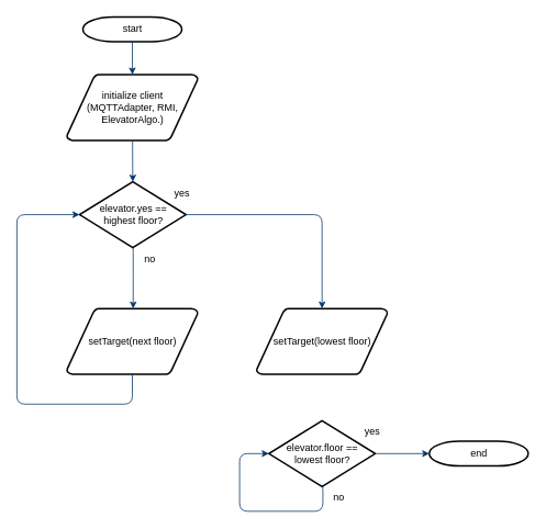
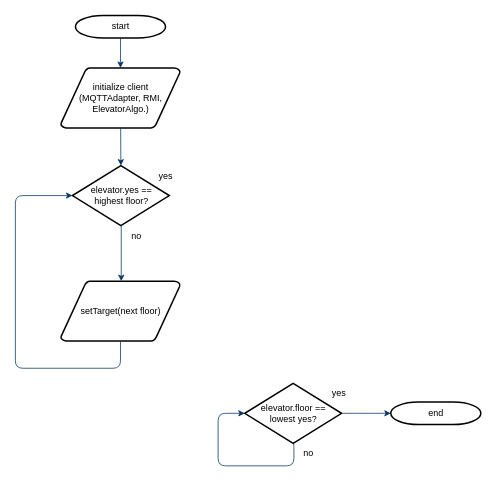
  <mxCell id="0" />
  <mxCell id="1" parent="0" />
  <mxCell id="2" value="start" style="shape=mxgraph.flowchart.terminator;strokeWidth=2;gradientColor=none;gradientDirection=north;fontStyle=0;html=1;" parent="1" vertex="1"><mxGeometry x="100" y="20" width="120" height="30" as="geometry" /></mxCell>
  <mxCell id="3" value="initialize client&lt;br&gt;(MQTTAdapter, RMI,&lt;br&gt;ElevatorAlgo.)" style="shape=mxgraph.flowchart.data;strokeWidth=2;gradientColor=none;gradientDirection=north;fontStyle=0;html=1;" parent="1" vertex="1"><mxGeometry x="80.5" y="90" width="159" height="80" as="geometry" /></mxCell>
  <mxCell id="4" value="setTarget(next floor)" style="shape=mxgraph.flowchart.data;strokeWidth=2;gradientColor=none;gradientDirection=north;fontStyle=0;html=1;" parent="1" vertex="1"><mxGeometry x="80.5" y="374" width="159" height="80" as="geometry" /></mxCell>
  <mxCell id="5" value="elevator.yes ==&lt;br&gt;highest floor?" style="shape=mxgraph.flowchart.decision;strokeWidth=2;gradientColor=none;gradientDirection=north;fontStyle=0;html=1;" parent="1" vertex="1"><mxGeometry x="96" y="220" width="129" height="80" as="geometry" /></mxCell>
  <mxCell id="6" style="fontStyle=1;strokeColor=#003366;strokeWidth=1;html=1;" parent="1" source="2" target="3" edge="1"><mxGeometry relative="1" as="geometry" /></mxCell>
  <mxCell id="7" style="fontStyle=1;strokeColor=#003366;strokeWidth=1;html=1;entryX=0.5;entryY=0;entryDx=0;entryDy=0;entryPerimeter=0;" parent="1" source="3" target="5" edge="1"><mxGeometry relative="1" as="geometry"><mxPoint x="160" y="210" as="targetPoint" /></mxGeometry></mxCell>
- <mxCell id="8" value="" style="edgeStyle=elbowEdgeStyle;elbow=horizontal;exitX=1;exitY=0.5;exitPerimeter=0;fontStyle=1;strokeColor=#003366;strokeWidth=1;html=1;entryX=0.5;entryY=0;entryDx=0;entryDy=0;entryPerimeter=0;" parent="1" source="5" target="14" edge="1"><mxGeometry x="381" y="28.5" width="100" height="100" as="geometry"><mxPoint x="590" y="407" as="sourcePoint" /><mxPoint x="400" y="370" as="targetPoint" /><Array as="points"><mxPoint x="390" y="310" /></Array></mxGeometry></mxCell>
  <mxCell id="9" value="yes" style="text;fontStyle=0;html=1;strokeColor=none;gradientColor=none;fillColor=none;strokeWidth=2;" parent="1" vertex="1"><mxGeometry x="209" y="220" width="40" height="26" as="geometry" /></mxCell>
  <mxCell id="10" value="" style="edgeStyle=elbowEdgeStyle;elbow=horizontal;fontColor=#001933;fontStyle=1;strokeColor=#003366;strokeWidth=1;html=1;" parent="1" source="5" target="4" edge="1"><mxGeometry width="100" height="100" as="geometry"><mxPoint y="60" as="sourcePoint" x="-160" /><mxPoint x="-60" as="targetPoint" y="-40" /></mxGeometry></mxCell>
  <mxCell id="11" value="no" style="text;fontStyle=0;html=1;strokeColor=none;gradientColor=none;fillColor=none;strokeWidth=2;align=center;" parent="1" vertex="1"><mxGeometry x="161" y="300" width="40" height="26" as="geometry" /></mxCell>
  <mxCell id="12" value="" style="edgeStyle=orthogonalEdgeStyle;elbow=horizontal;fontStyle=1;strokeColor=#003366;strokeWidth=1;html=1;entryX=0;entryY=0.5;entryDx=0;entryDy=0;entryPerimeter=0;exitX=0.5;exitY=1;exitDx=0;exitDy=0;exitPerimeter=0;" parent="1" source="4" target="5" edge="1"><mxGeometry width="100" height="100" as="geometry"><mxPoint x="150" y="490" as="sourcePoint" /><mxPoint x="97" y="290" as="targetPoint" /><Array as="points"><mxPoint x="160" y="490" /><mxPoint x="20" y="490" /><mxPoint x="20" y="260" /></Array></mxGeometry></mxCell>
  <mxCell id="13" value="end" style="shape=mxgraph.flowchart.terminator;strokeWidth=2;gradientColor=none;gradientDirection=north;fontStyle=0;html=1;" parent="1" vertex="1"><mxGeometry x="520" y="535" width="120" height="30" as="geometry" /></mxCell>
- <mxCell id="14" value="setTarget(lowest floor)" style="shape=mxgraph.flowchart.data;strokeWidth=2;gradientColor=none;gradientDirection=north;fontStyle=0;html=1;" vertex="1" parent="1"><mxGeometry x="310.5" y="374" width="159" height="80" as="geometry" /></mxCell>
- <mxCell id="15" value="elevator.floor ==&lt;br&gt;lowest floor?" style="shape=mxgraph.flowchart.decision;strokeWidth=2;gradientColor=none;gradientDirection=north;fontStyle=0;html=1;" vertex="1" parent="1"><mxGeometry x="325.5" y="510" width="129" height="80" as="geometry" /></mxCell>
+ <mxCell id="15" value="elevator.floor ==&lt;br&gt;lowest yes?" style="shape=mxgraph.flowchart.decision;strokeWidth=2;gradientColor=none;gradientDirection=north;fontStyle=0;html=1;" vertex="1" parent="1"><mxGeometry x="325.5" y="510" width="129" height="80" as="geometry" /></mxCell>
  <mxCell id="16" value="" style="elbow=horizontal;fontColor=#001933;fontStyle=1;strokeColor=#003366;strokeWidth=1;html=1;entryX=0;entryY=0.5;entryDx=0;entryDy=0;entryPerimeter=0;edgeStyle=orthogonalEdgeStyle;" edge="1" parent="1" target="15"><mxGeometry width="100" height="100" as="geometry"><mxPoint x="390" y="590" as="sourcePoint" /><mxPoint x="390" y="664" as="targetPoint" /><Array as="points"><mxPoint x="391" y="590" /><mxPoint x="391" y="620" /><mxPoint x="290" y="620" /><mxPoint x="290" y="550" /></Array></mxGeometry></mxCell>
  <mxCell id="17" value="no" style="text;fontStyle=0;html=1;strokeColor=none;gradientColor=none;fillColor=none;strokeWidth=2;align=center;" vertex="1" parent="1"><mxGeometry x="390" y="590" width="40" height="26" as="geometry" /></mxCell>
  <mxCell id="18" value="" style="edgeStyle=elbowEdgeStyle;elbow=horizontal;exitX=1;exitY=0.5;exitPerimeter=0;fontStyle=1;strokeColor=#003366;strokeWidth=1;html=1;entryX=0;entryY=0.5;entryDx=0;entryDy=0;entryPerimeter=0;" edge="1" parent="1" target="13"><mxGeometry x="381" y="28.5" width="100" height="100" as="geometry"><mxPoint x="456" y="550" as="sourcePoint" /><mxPoint x="621" y="664" as="targetPoint" /><Array as="points" /></mxGeometry></mxCell>
  <mxCell id="19" value="yes" style="text;fontStyle=0;html=1;strokeColor=none;gradientColor=none;fillColor=none;strokeWidth=2;" vertex="1" parent="1"><mxGeometry x="440" y="510" width="40" height="26" as="geometry" /></mxCell>
